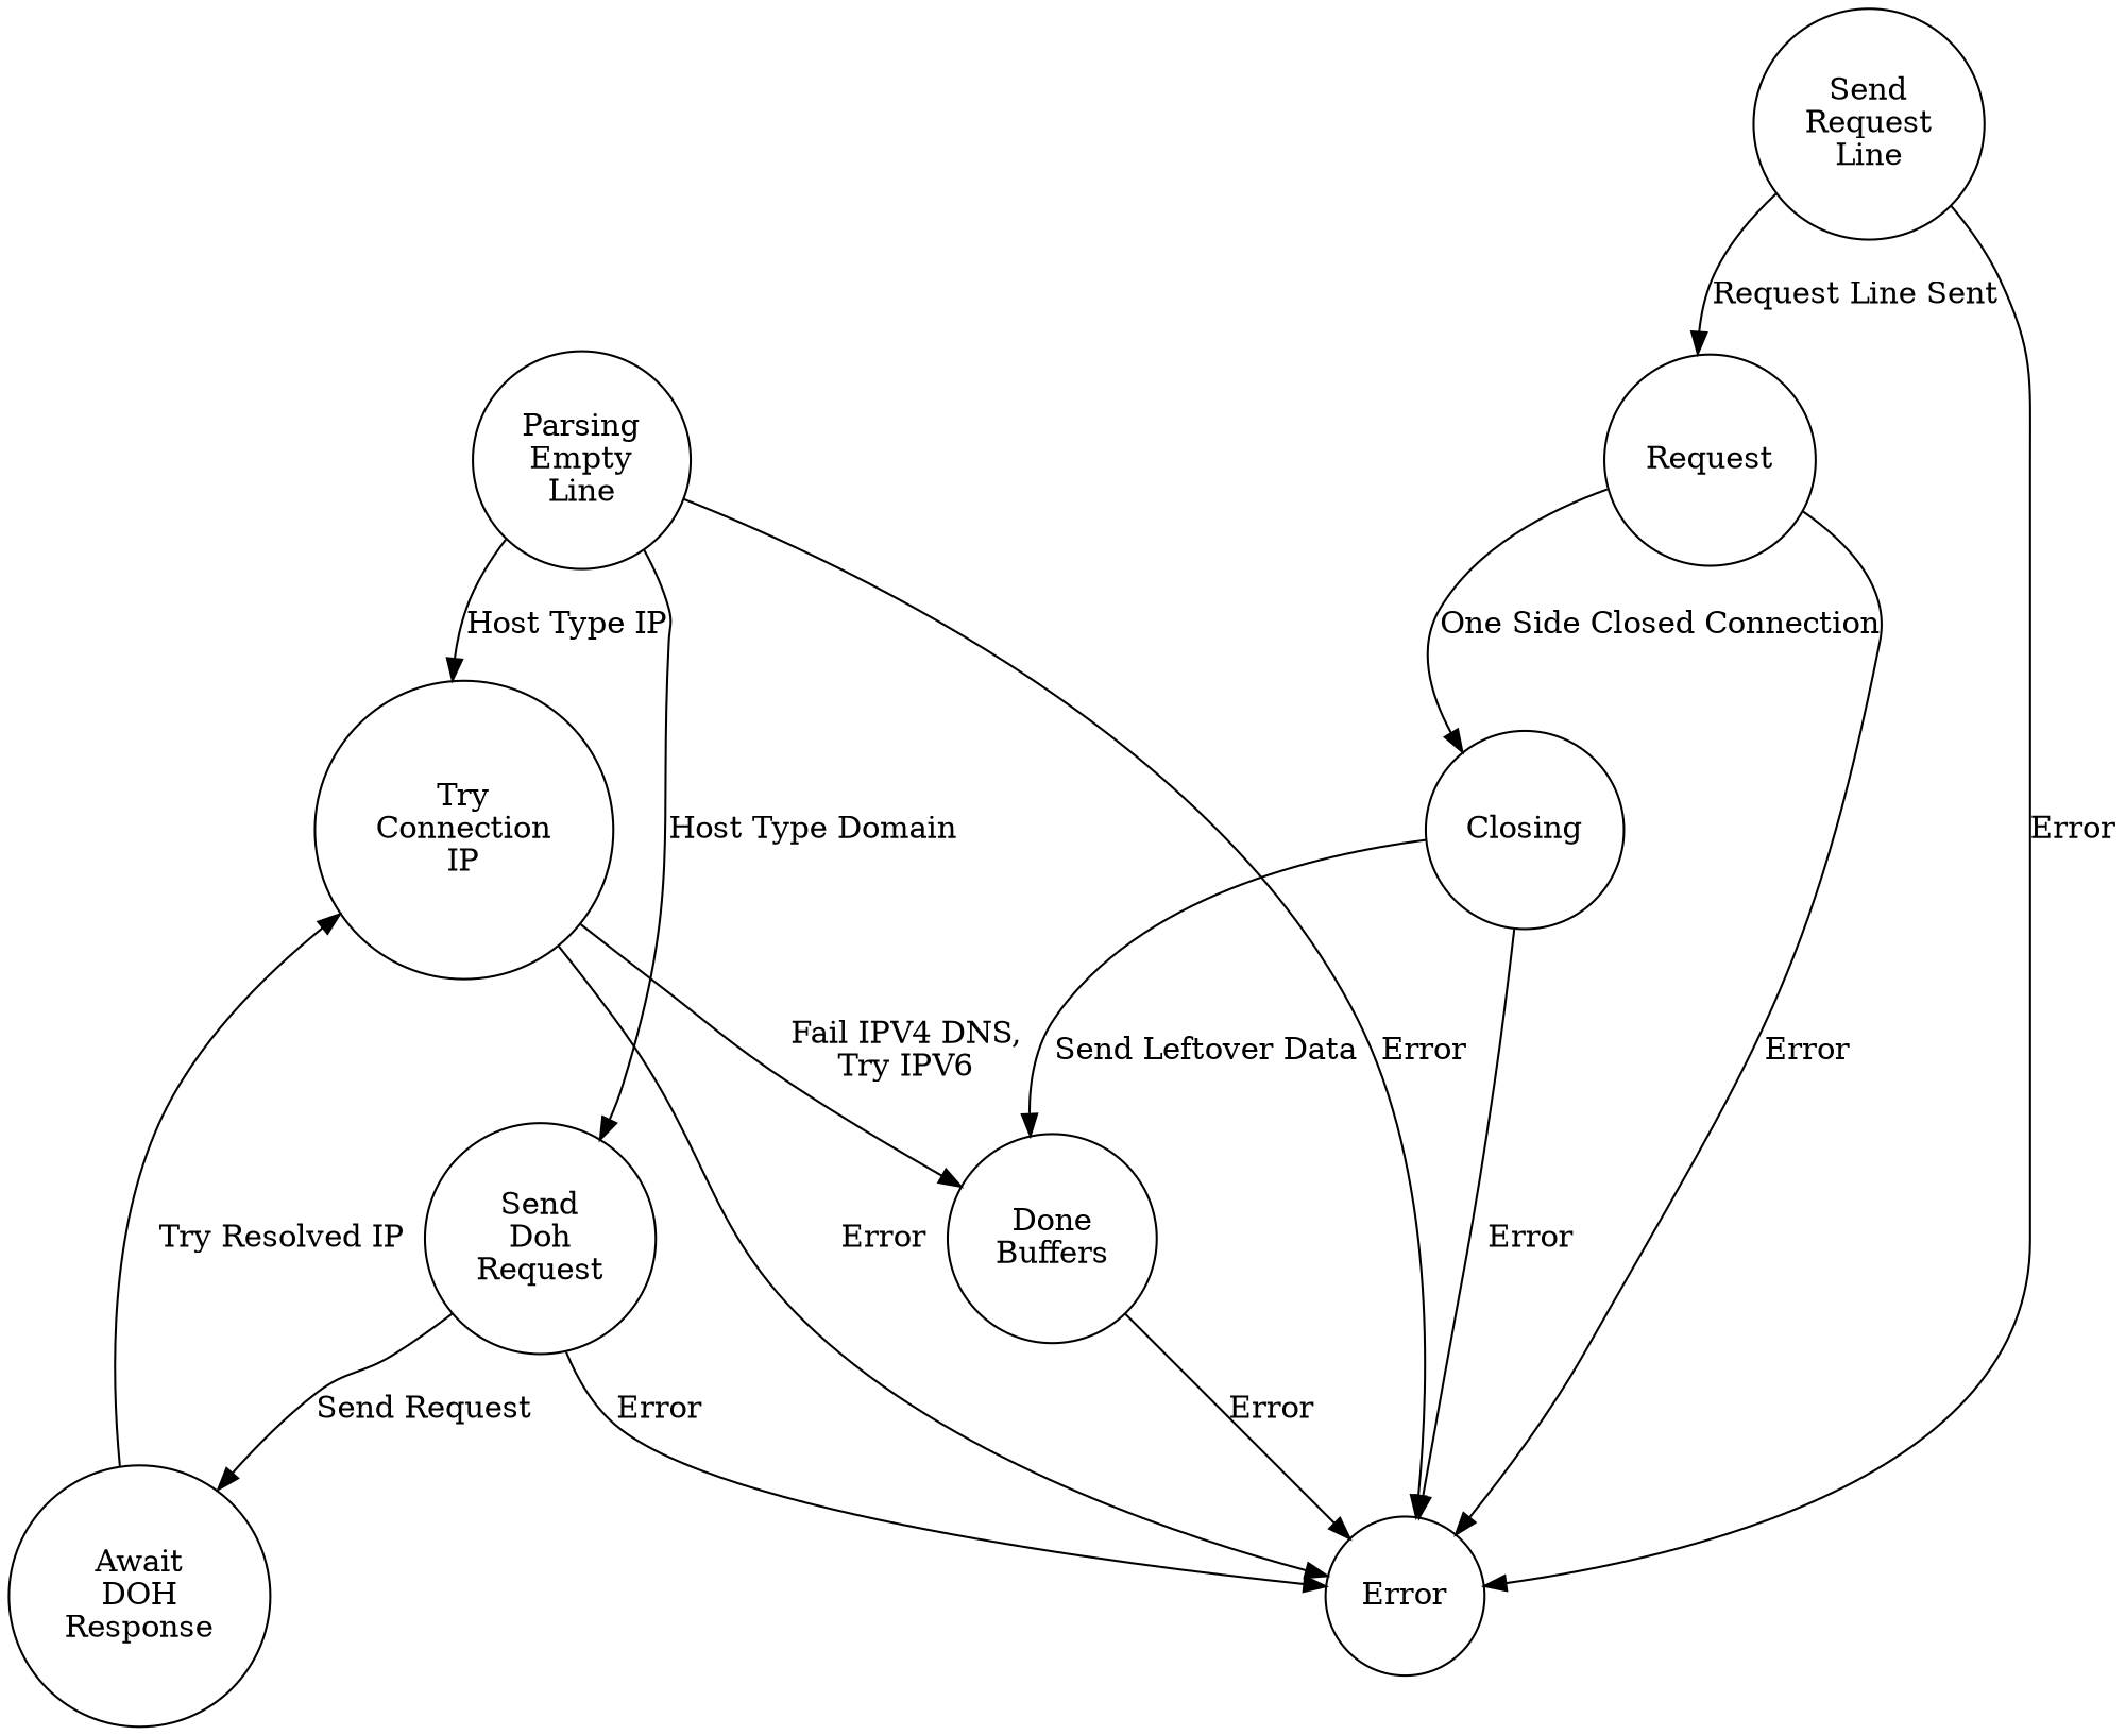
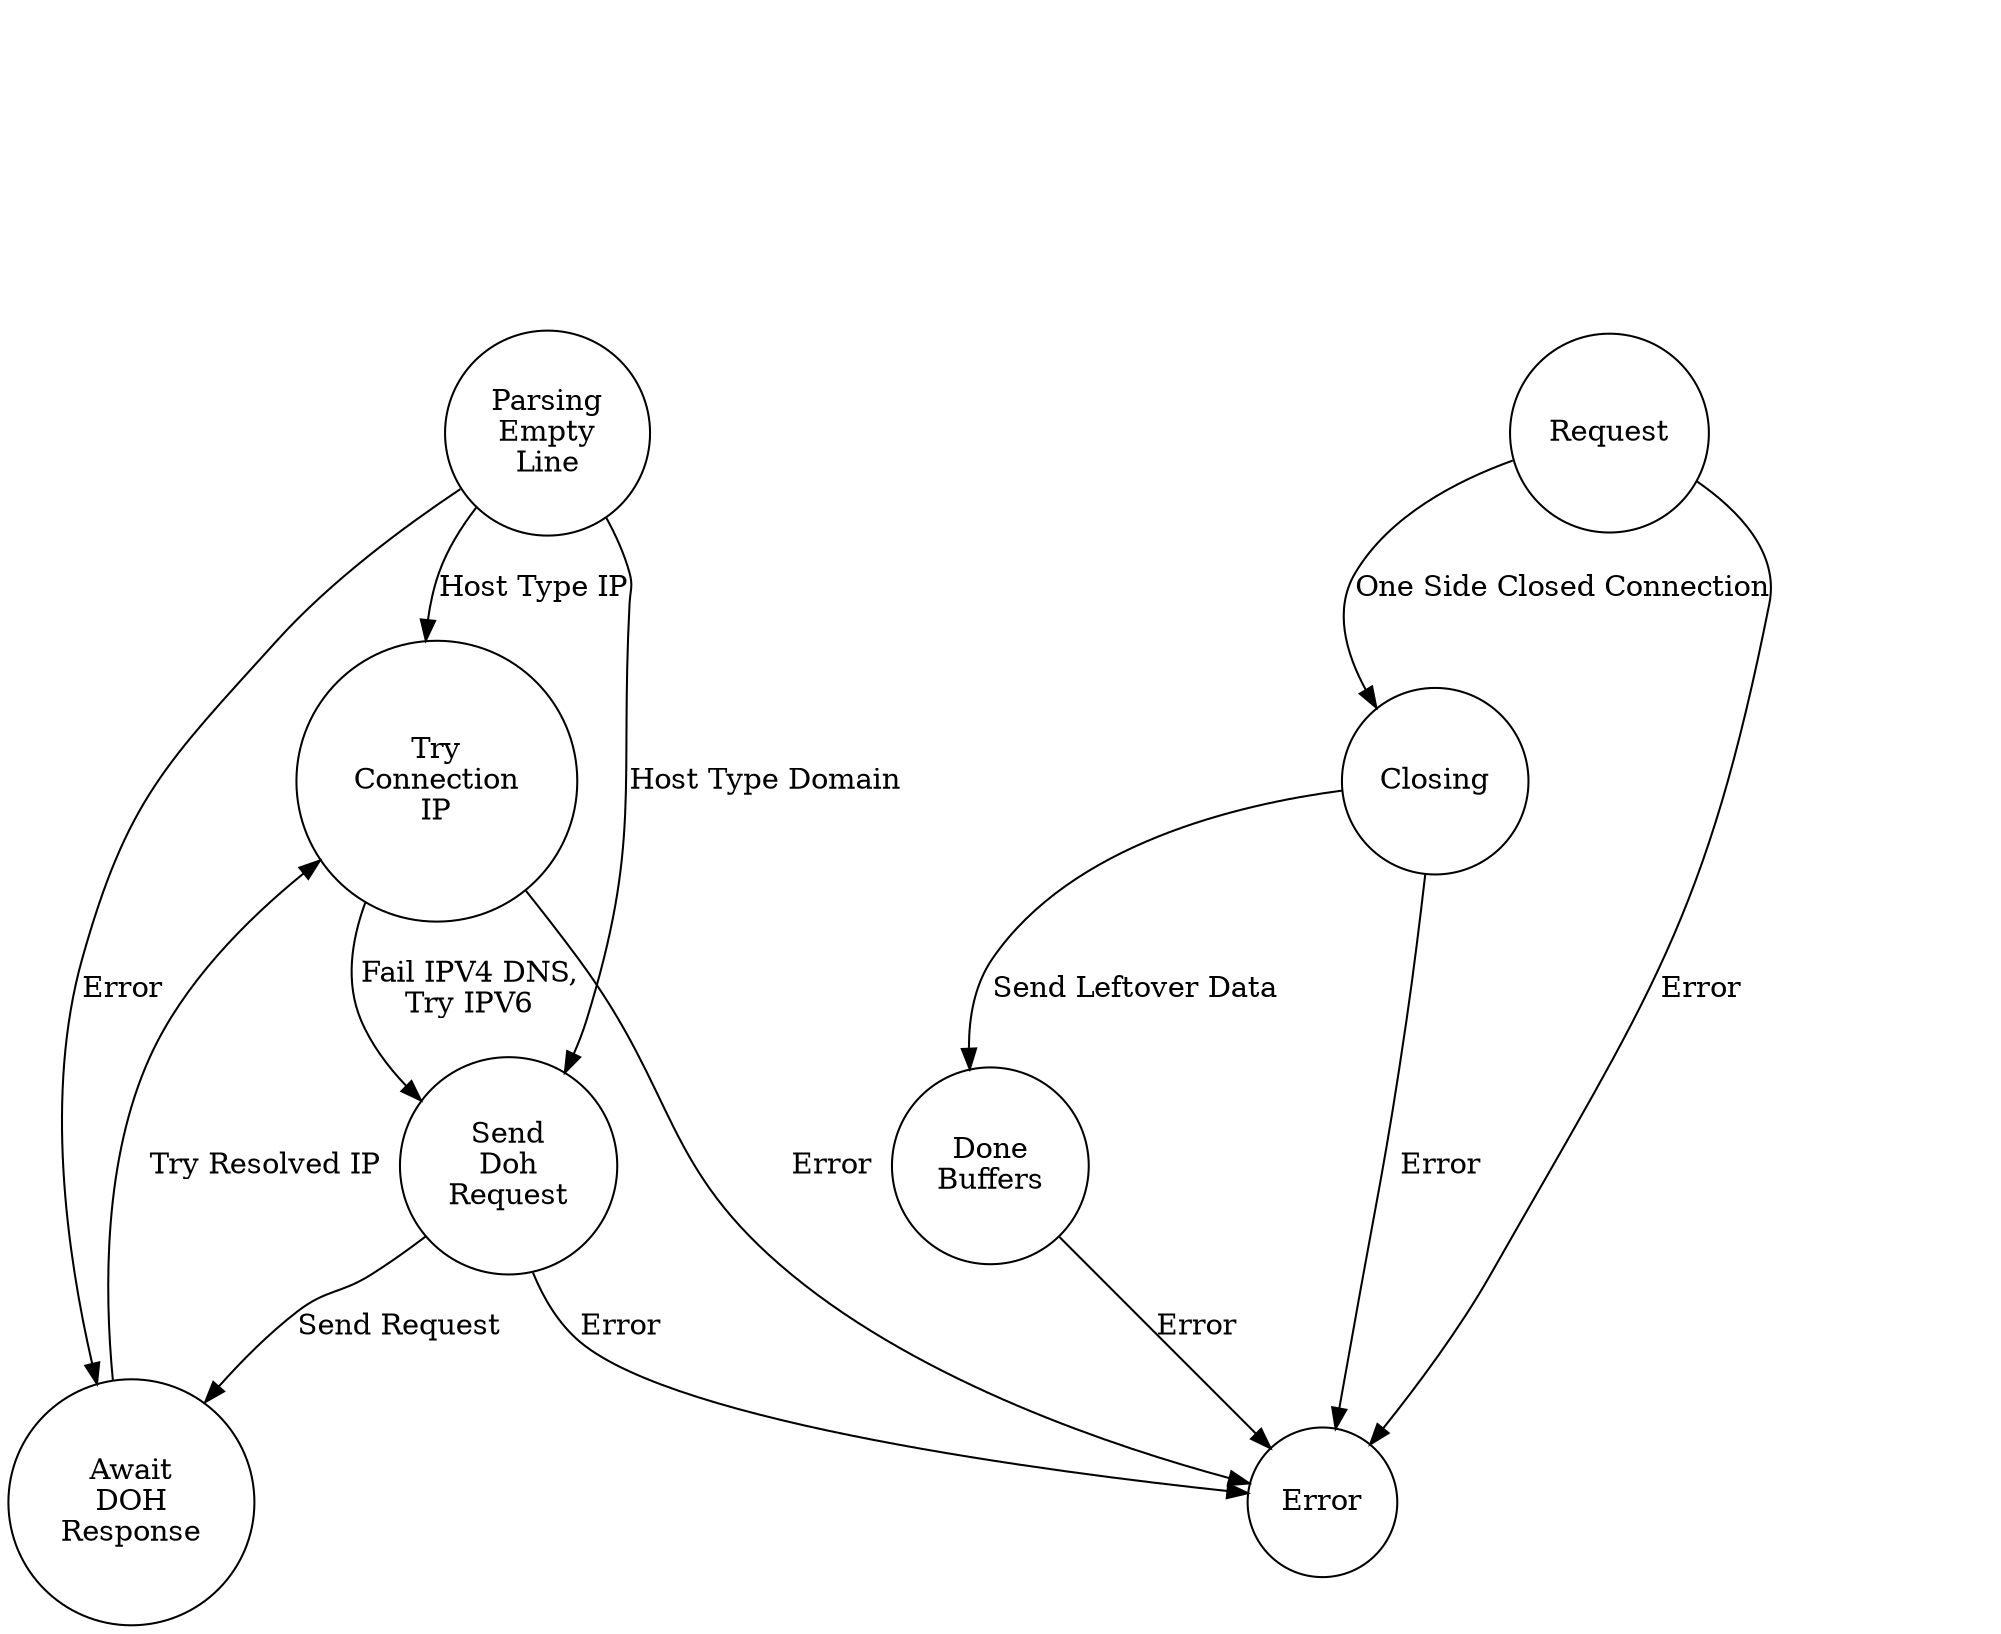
  digraph {
    rankdir=TB
    node [shape=circle]
    n1 [label="Parsing\nEmpty\nLine"]
    n2 [label="Try\nConnection\nIP"]
    n3 [label="Send\nDoh\nRequest"]
    n4 [label=Error]
    n5 [label="Await\nDOH\nResponse"]
-   n6 [label="Send\nRequest\nLine"]
    n7 [label=Request]
    n8 [label=Closing]
    n9 [label="Done\nBuffers"]
    n1 -> n2 [label="Host Type IP"]
    n1 -> n3 [label="Host Type Domain"]
-   n1 -> n4 [label=Error]
-   n2 -> n9 [label="Fail IPV4 DNS,\nTry IPV6"]
+   n1 -> n5 [label=Error]
+   n2 -> n3 [label="Fail IPV4 DNS,\nTry IPV6"]
    n2 -> n4 [label=Error]
    n3 -> n4 [label=Error]
    n3 -> n5 [label="Send Request"]
    n5 -> n2 [label="Try Resolved IP"]
-   n6 -> n4 [label=Error]
-   n6 -> n7 [label="Request Line Sent"]
    n7 -> n4 [label=Error]
    n7 -> n8 [label="One Side Closed Connection"]
    n8 -> n4 [label=Error]
    n8 -> n9 [label="Send Leftover Data"]
    n9 -> n4 [label=Error]
  }
